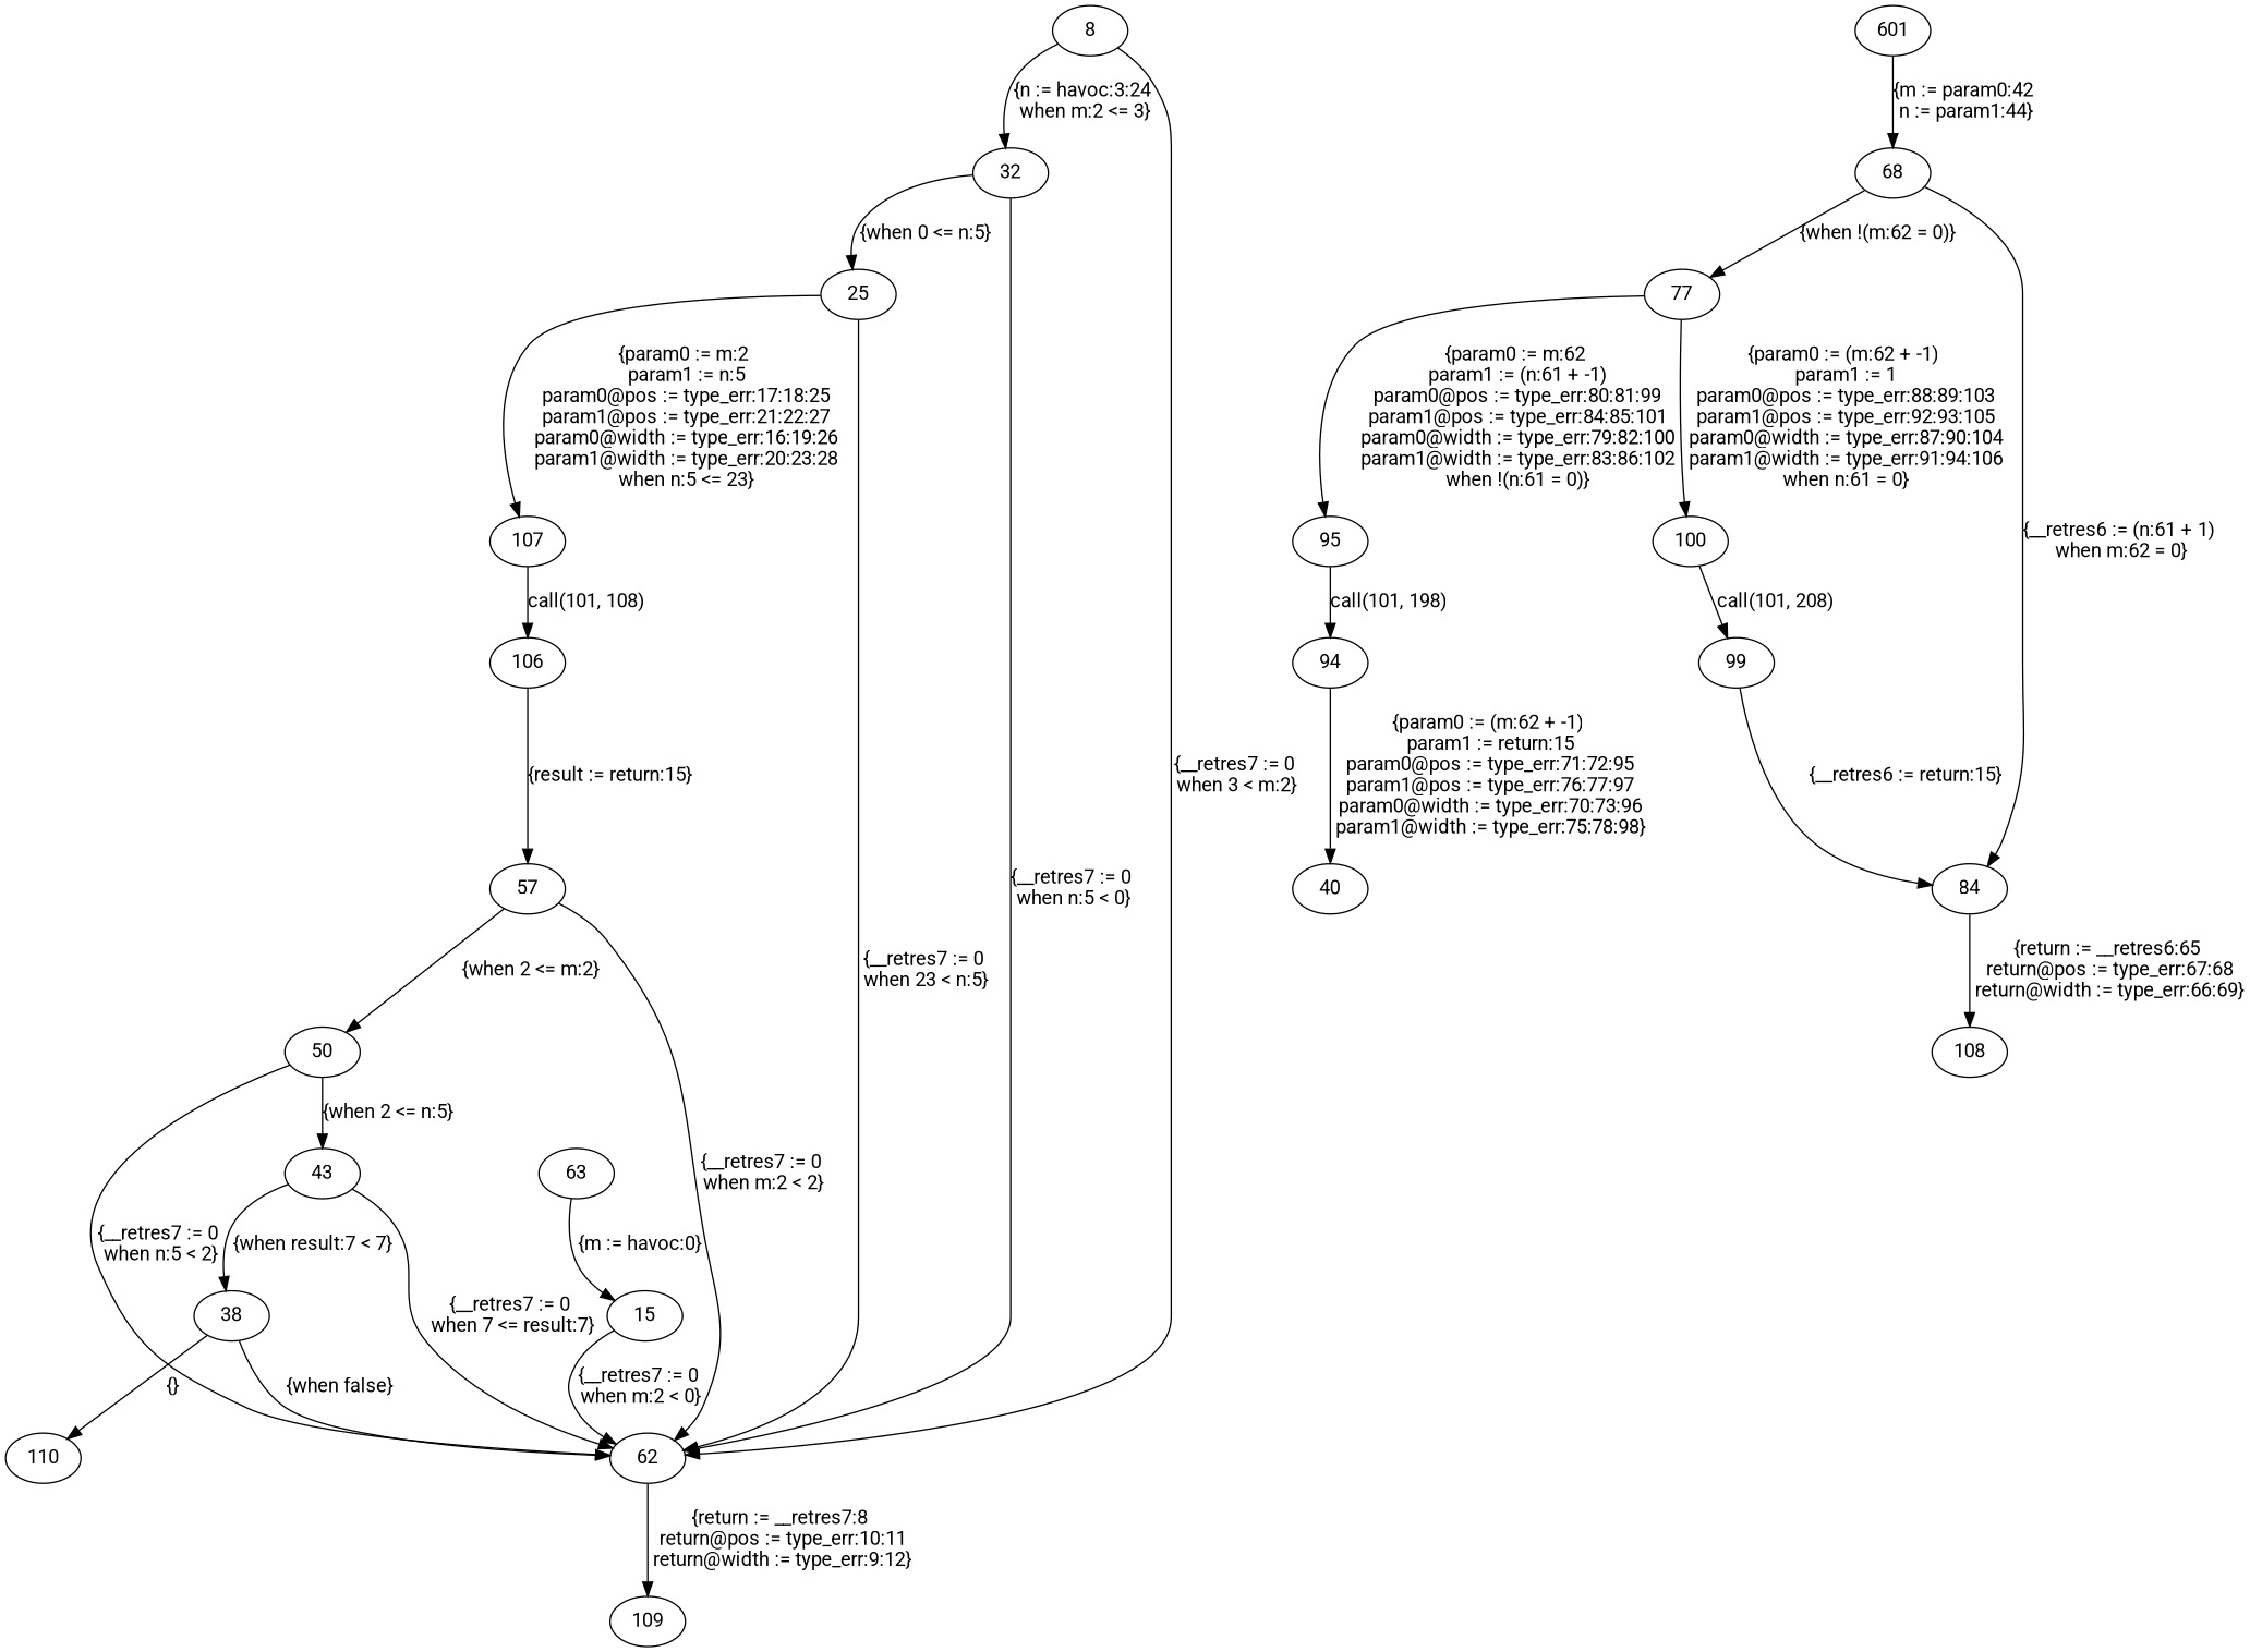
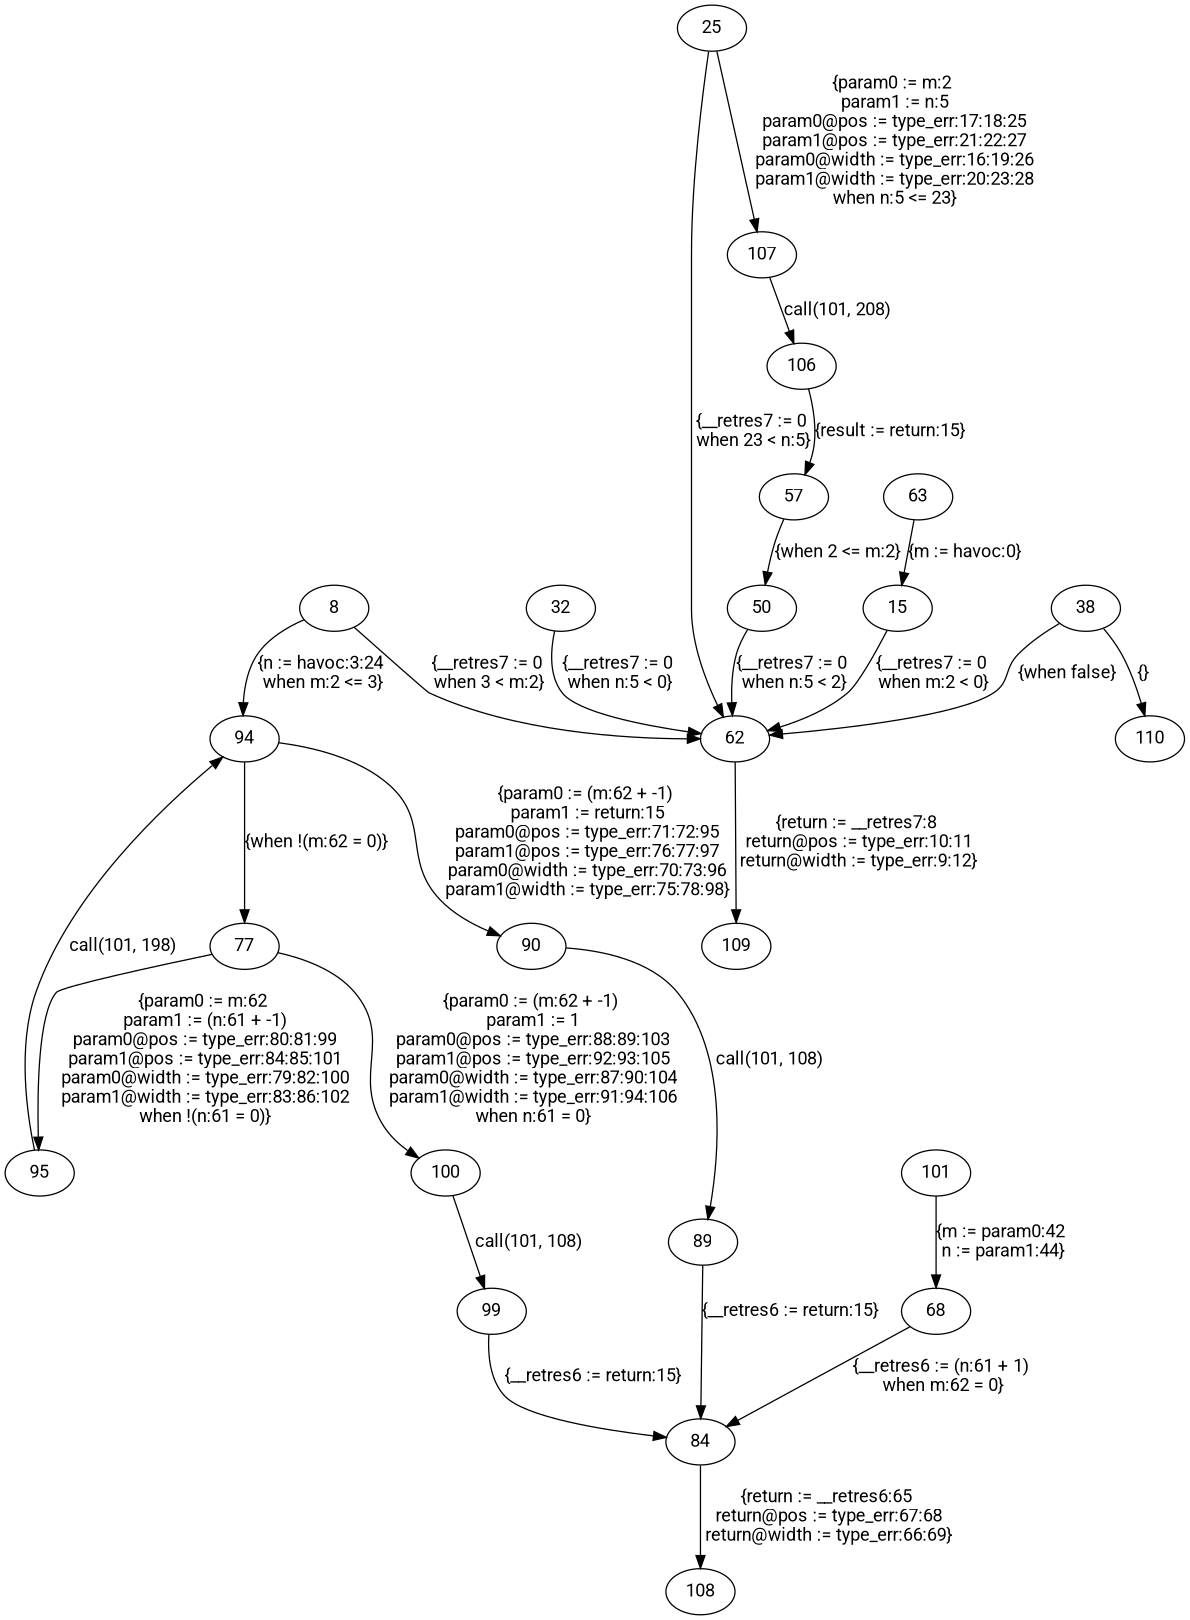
  digraph {
    fontname=Roboto
    node [fontname=Roboto]
    edge [fontname=Roboto]
    8
    32
    62
    25
    109
    15
    107
    106
    38
    110
-   43
    50
    57
    63
    68
    77
    84
    95
    100
    108
    94
    99
-   90 [label=40]
-   101 [label=601]
-   8 -> 32 [label="{n := havoc:3:24\n when m:2 <= 3}"]
+   89
+   90
+   101
+   8 -> 94 [label="{n := havoc:3:24\n when m:2 <= 3}"]
    8 -> 62 [label="{__retres7 := 0\n when 3 < m:2}"]
    32 -> 62 [label="{__retres7 := 0\n when n:5 < 0}"]
-   32 -> 25 [label="{when 0 <= n:5}"]
    62 -> 109 [label="{return := __retres7:8\n return@pos := type_err:10:11\n return@width := type_err:9:12}"]
    25 -> 62 [label="{__retres7 := 0\n when 23 < n:5}"]
    25 -> 107 [label="{param0 := m:2\n param1 := n:5\n param0@pos := type_err:17:18:25\n param1@pos := type_err:21:22:27\n param0@width := type_err:16:19:26\n param1@width := type_err:20:23:28\n when n:5 <= 23}"]
    15 -> 62 [label="{__retres7 := 0\n when m:2 < 0}"]
-   107 -> 106 [label="call(101, 108)"]
+   107 -> 106 [label="call(101, 208)"]
    106 -> 57 [label="{result := return:15}"]
    38 -> 62 [label="{when false}"]
    38 -> 110 [label="{}"]
-   43 -> 62 [label="{__retres7 := 0\n when 7 <= result:7}"]
-   43 -> 38 [label="{when result:7 < 7}"]
    50 -> 62 [label="{__retres7 := 0\n when n:5 < 2}"]
-   50 -> 43 [label="{when 2 <= n:5}"]
-   57 -> 62 [label="{__retres7 := 0\n when m:2 < 2}"]
    57 -> 50 [label="{when 2 <= m:2}"]
    63 -> 15 [label="{m := havoc:0}"]
-   68 -> 77 [label="{when !(m:62 = 0)}"]
+   94 -> 77 [label="{when !(m:62 = 0)}"]
    68 -> 84 [label="{__retres6 := (n:61 + 1)\n when m:62 = 0}"]
    77 -> 95 [label="{param0 := m:62\n param1 := (n:61 + -1)\n param0@pos := type_err:80:81:99\n param1@pos := type_err:84:85:101\n param0@width := type_err:79:82:100\n param1@width := type_err:83:86:102\n when !(n:61 = 0)}"]
    77 -> 100 [label="{param0 := (m:62 + -1)\n param1 := 1\n param0@pos := type_err:88:89:103\n param1@pos := type_err:92:93:105\n param0@width := type_err:87:90:104\n param1@width := type_err:91:94:106\n when n:61 = 0}"]
    84 -> 108 [label="{return := __retres6:65\n return@pos := type_err:67:68\n return@width := type_err:66:69}"]
    95 -> 94 [label="call(101, 198)"]
-   100 -> 99 [label="call(101, 208)"]
+   100 -> 99 [label="call(101, 108)"]
    94 -> 90 [label="{param0 := (m:62 + -1)\n param1 := return:15\n param0@pos := type_err:71:72:95\n param1@pos := type_err:76:77:97\n param0@width := type_err:70:73:96\n param1@width := type_err:75:78:98}"]
    99 -> 84 [label="{__retres6 := return:15}"]
+   89 -> 84 [label="{__retres6 := return:15}"]
+   90 -> 89 [label="call(101, 108)"]
    101 -> 68 [label="{m := param0:42\n n := param1:44}"]
  }
